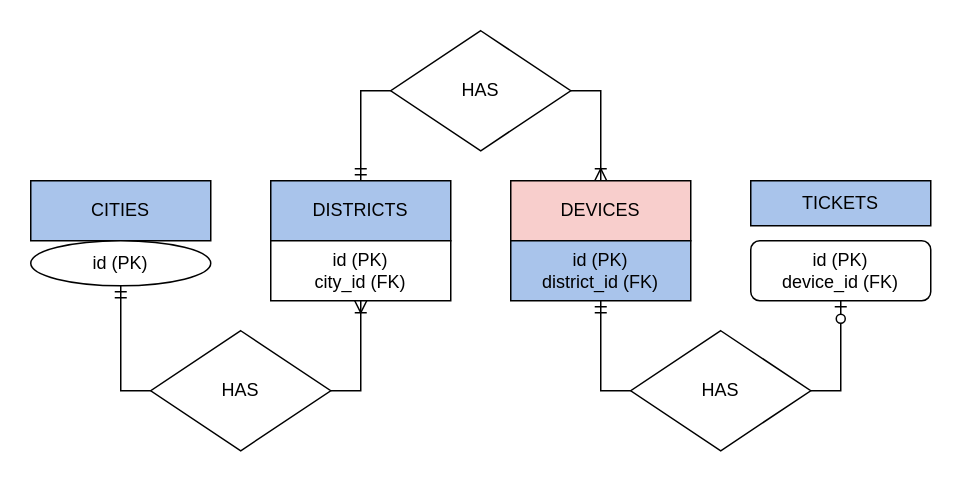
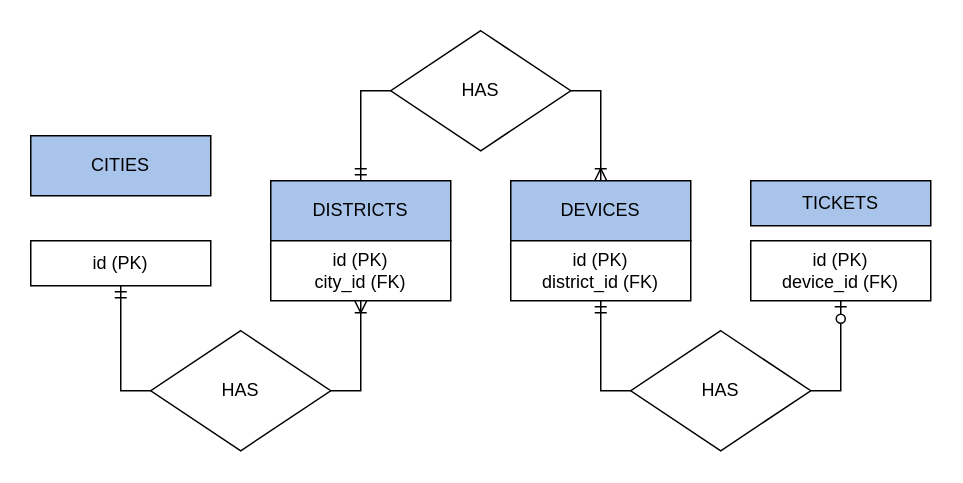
  <mxCell id="0" />
  <mxCell id="1" parent="0" />
- <mxCell id="2" value="CITIES" style="rounded=0;whiteSpace=wrap;html=1;fillColor=#A9C4EB;" parent="1" vertex="1"><mxGeometry x="20" y="120" width="120" height="40" as="geometry" /></mxCell>
+ <mxCell id="2" value="CITIES" style="rounded=0;whiteSpace=wrap;html=1;fillColor=#A9C4EB;" parent="1" vertex="1"><mxGeometry x="20" y="90" width="120" height="40" as="geometry" /></mxCell>
  <mxCell id="3" value="DISTRICTS" style="rounded=0;whiteSpace=wrap;html=1;fillColor=#A9C4EB;" parent="1" vertex="1"><mxGeometry x="180" y="120" width="120" height="40" as="geometry" /></mxCell>
- <mxCell id="4" value="DEVICES" style="rounded=0;whiteSpace=wrap;html=1;fillColor=#f8cecc;" parent="1" vertex="1"><mxGeometry x="340" y="120" width="120" height="40" as="geometry" /></mxCell>
+ <mxCell id="4" value="DEVICES" style="rounded=0;whiteSpace=wrap;html=1;fillColor=#A9C4EB;" parent="1" vertex="1"><mxGeometry x="340" y="120" width="120" height="40" as="geometry" /></mxCell>
  <mxCell id="5" value="TICKETS" style="rounded=0;whiteSpace=wrap;html=1;fillColor=#A9C4EB;" parent="1" vertex="1"><mxGeometry x="500" y="120" width="120" height="30" as="geometry" /></mxCell>
  <mxCell id="6" style="edgeStyle=orthogonalEdgeStyle;rounded=0;orthogonalLoop=1;jettySize=auto;html=1;exitX=1;exitY=0.5;exitDx=0;exitDy=0;endArrow=ERoneToMany;endFill=0;entryX=0.5;entryY=1;entryDx=0;entryDy=0;" parent="1" source="8" target="15" edge="1"><mxGeometry relative="1" as="geometry"><mxPoint x="240" y="190" as="targetPoint" /><Array as="points"><mxPoint x="240" y="260" /></Array></mxGeometry></mxCell>
  <mxCell id="7" style="edgeStyle=orthogonalEdgeStyle;rounded=0;orthogonalLoop=1;jettySize=auto;html=1;exitX=0;exitY=0.5;exitDx=0;exitDy=0;endArrow=ERmandOne;endFill=0;" parent="1" source="8" target="14" edge="1"><mxGeometry relative="1" as="geometry"><mxPoint x="80" y="220" as="targetPoint" /></mxGeometry></mxCell>
  <mxCell id="8" value="HAS" style="rhombus;whiteSpace=wrap;html=1;" parent="1" vertex="1"><mxGeometry x="100" y="220" width="120" height="80" as="geometry" /></mxCell>
  <mxCell id="9" style="edgeStyle=orthogonalEdgeStyle;rounded=0;orthogonalLoop=1;jettySize=auto;html=1;exitX=1;exitY=0.5;exitDx=0;exitDy=0;entryX=0.5;entryY=0;entryDx=0;entryDy=0;endArrow=ERoneToMany;endFill=0;" parent="1" source="11" target="4" edge="1"><mxGeometry relative="1" as="geometry"><Array as="points"><mxPoint x="400" y="60" /></Array></mxGeometry></mxCell>
  <mxCell id="10" style="edgeStyle=orthogonalEdgeStyle;rounded=0;orthogonalLoop=1;jettySize=auto;html=1;entryX=0.5;entryY=0;entryDx=0;entryDy=0;endArrow=ERmandOne;endFill=0;exitX=0;exitY=0.5;exitDx=0;exitDy=0;" parent="1" source="11" target="3" edge="1"><mxGeometry relative="1" as="geometry"><mxPoint x="240" y="60" as="sourcePoint" /></mxGeometry></mxCell>
  <mxCell id="11" value="HAS" style="rhombus;whiteSpace=wrap;html=1;" parent="1" vertex="1"><mxGeometry x="260" y="20" width="120" height="80" as="geometry" /></mxCell>
  <mxCell id="12" style="edgeStyle=orthogonalEdgeStyle;rounded=0;orthogonalLoop=1;jettySize=auto;html=1;exitX=0;exitY=0.5;exitDx=0;exitDy=0;endArrow=ERmandOne;endFill=0;entryX=0.5;entryY=1;entryDx=0;entryDy=0;" parent="1" source="13" target="18" edge="1"><mxGeometry relative="1" as="geometry"><mxPoint x="400" y="200" as="targetPoint" /></mxGeometry></mxCell>
  <mxCell id="13" value="HAS" style="rhombus;whiteSpace=wrap;html=1;" parent="1" vertex="1"><mxGeometry x="420" y="220" width="120" height="80" as="geometry" /></mxCell>
- <mxCell id="14" value="id (PK)" style="ellipse;whiteSpace=wrap;html=1;" vertex="1" parent="1"><mxGeometry x="20" y="160" width="120" height="30" as="geometry" /></mxCell>
+ <mxCell id="14" value="id (PK)" style="rounded=0;whiteSpace=wrap;html=1;" vertex="1" parent="1"><mxGeometry x="20" y="160" width="120" height="30" as="geometry" /></mxCell>
  <mxCell id="15" value="id (PK)&lt;br&gt;city_id (FK)" style="rounded=0;whiteSpace=wrap;html=1;" vertex="1" parent="1"><mxGeometry x="180" y="160" width="120" height="40" as="geometry" /></mxCell>
  <mxCell id="16" value="" style="edgeStyle=orthogonalEdgeStyle;fontSize=12;html=1;endArrow=ERzeroToOne;endFill=1;rounded=0;entryX=0.5;entryY=1;entryDx=0;entryDy=0;" edge="1" parent="1" target="17"><mxGeometry width="100" height="100" relative="1" as="geometry"><mxPoint x="540" y="260" as="sourcePoint" /><mxPoint x="560" y="200" as="targetPoint" /><Array as="points"><mxPoint x="560" y="260" /></Array></mxGeometry></mxCell>
- <mxCell id="17" value="id (PK)&lt;br&gt;device_id (FK)" style="whiteSpace=wrap;html=1;rounded=1;" vertex="1" parent="1"><mxGeometry x="500" y="160" width="120" height="40" as="geometry" /></mxCell>
- <mxCell id="18" value="id (PK)&lt;br&gt;district_id (FK)" style="rounded=0;whiteSpace=wrap;html=1;fillColor=#a9c4eb;" vertex="1" parent="1"><mxGeometry x="340" y="160" width="120" height="40" as="geometry" /></mxCell>
+ <mxCell id="17" value="id (PK)&lt;br&gt;device_id (FK)" style="rounded=0;whiteSpace=wrap;html=1;" vertex="1" parent="1"><mxGeometry x="500" y="160" width="120" height="40" as="geometry" /></mxCell>
+ <mxCell id="18" value="id (PK)&lt;br&gt;district_id (FK)" style="rounded=0;whiteSpace=wrap;html=1;" vertex="1" parent="1"><mxGeometry x="340" y="160" width="120" height="40" as="geometry" /></mxCell>
